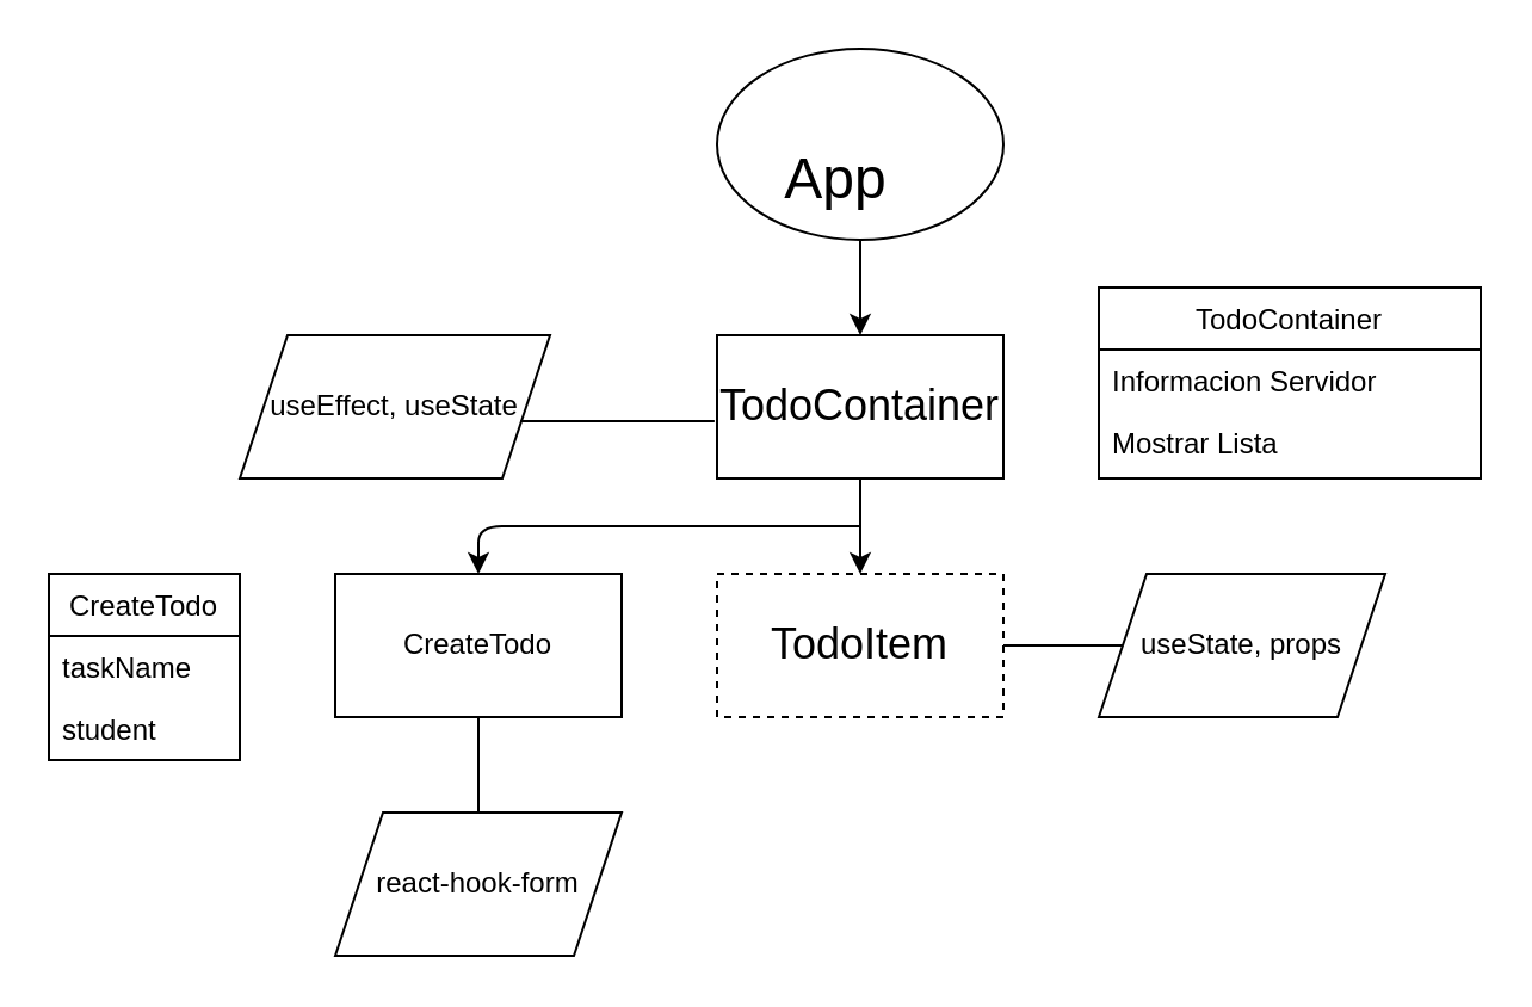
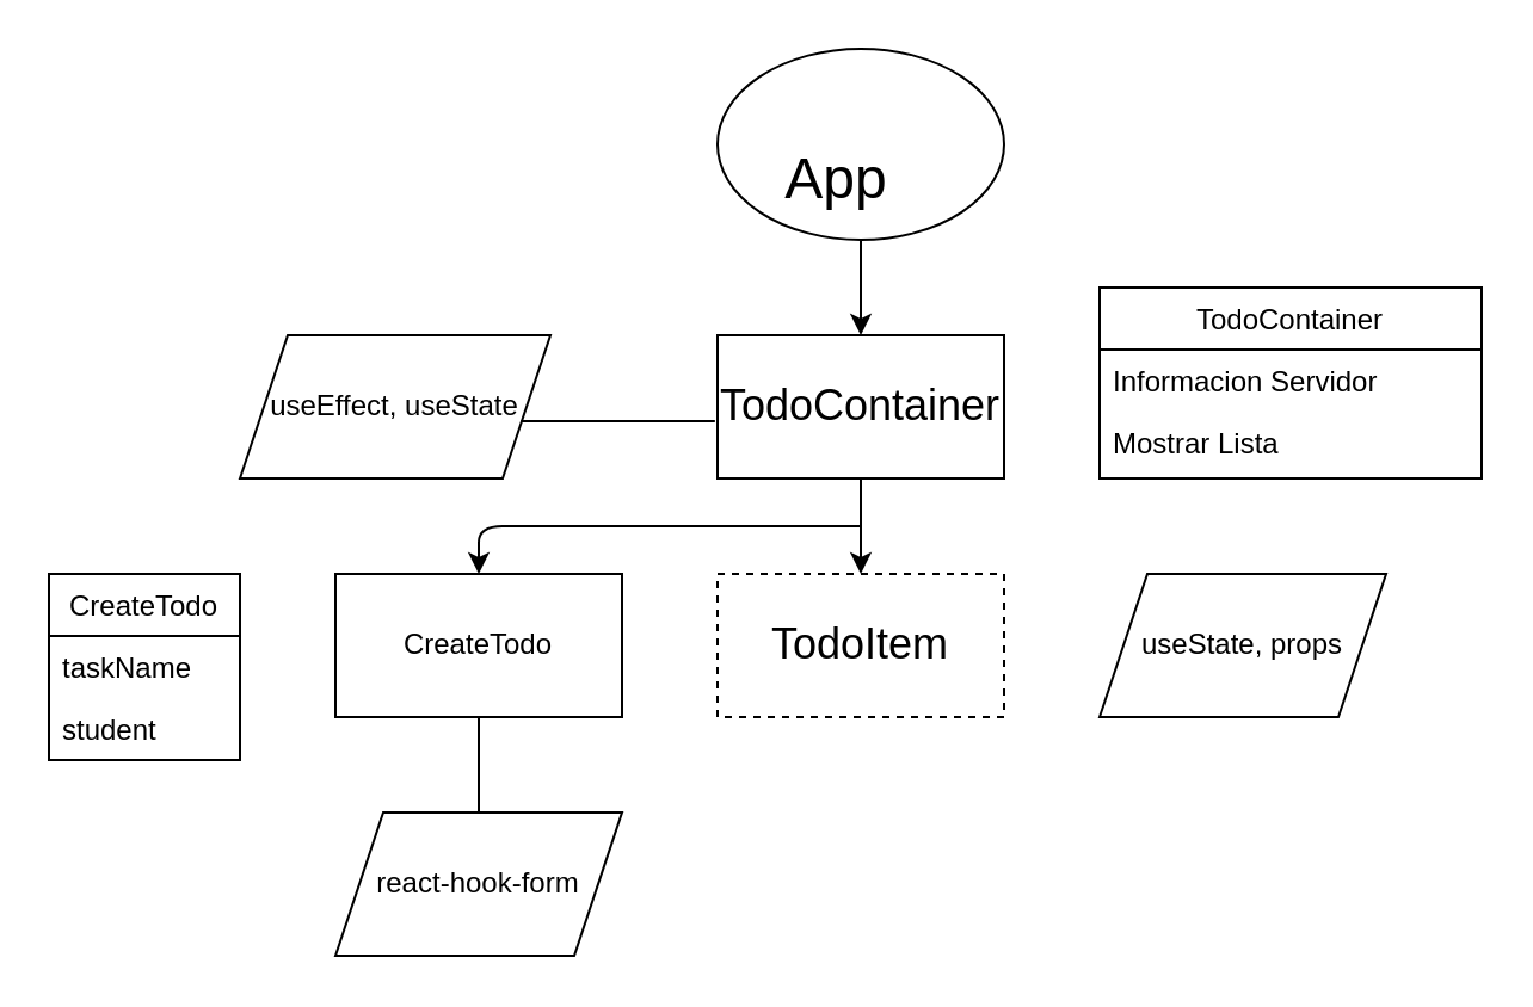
  <mxCell id="0" />
  <mxCell id="1" parent="0" />
  <mxCell id="2" value="" style="ellipse;whiteSpace=wrap;html=1;" vertex="1" parent="1"><mxGeometry x="300" y="20" width="120" height="80" as="geometry" /></mxCell>
  <mxCell id="3" value="&lt;font style=&quot;font-size: 24px&quot;&gt;App&lt;/font&gt;" style="text;html=1;strokeColor=none;fillColor=none;align=center;verticalAlign=middle;whiteSpace=wrap;rounded=0;" vertex="1" parent="1"><mxGeometry x="330" y="65" width="40" height="20" as="geometry" /></mxCell>
  <mxCell id="4" value="" style="endArrow=classic;html=1;exitX=0.5;exitY=1;exitDx=0;exitDy=0;" edge="1" parent="1" source="2"><mxGeometry width="50" height="50" relative="1" as="geometry"><mxPoint x="340" y="150" as="sourcePoint" /><mxPoint x="360" y="140" as="targetPoint" /></mxGeometry></mxCell>
  <mxCell id="5" value="&lt;font style=&quot;font-size: 18px&quot;&gt;TodoContainer&lt;/font&gt;" style="rounded=0;whiteSpace=wrap;html=1;" vertex="1" parent="1"><mxGeometry x="300" y="140" width="120" height="60" as="geometry" /></mxCell>
  <mxCell id="6" value="TodoContainer" style="swimlane;fontStyle=0;childLayout=stackLayout;horizontal=1;startSize=26;horizontalStack=0;resizeParent=1;resizeParentMax=0;resizeLast=0;collapsible=1;marginBottom=0;" vertex="1" parent="1"><mxGeometry x="460" y="120" width="160" height="80" as="geometry" /></mxCell>
  <mxCell id="7" value="Informacion Servidor" style="text;strokeColor=none;fillColor=none;align=left;verticalAlign=top;spacingLeft=4;spacingRight=4;overflow=hidden;rotatable=0;points=[[0,0.5],[1,0.5]];portConstraint=eastwest;" vertex="1" parent="6"><mxGeometry y="26" width="160" height="26" as="geometry" /></mxCell>
  <mxCell id="8" value="Mostrar Lista" style="text;strokeColor=none;fillColor=none;align=left;verticalAlign=top;spacingLeft=4;spacingRight=4;overflow=hidden;rotatable=0;points=[[0,0.5],[1,0.5]];portConstraint=eastwest;" vertex="1" parent="6"><mxGeometry y="52" width="160" height="28" as="geometry" /></mxCell>
  <mxCell id="9" value="&lt;font style=&quot;font-size: 18px&quot;&gt;TodoItem&lt;/font&gt;" style="rounded=0;whiteSpace=wrap;html=1;dashed=1;" vertex="1" parent="1"><mxGeometry x="300" y="240" width="120" height="60" as="geometry" /></mxCell>
  <mxCell id="10" value="" style="endArrow=classic;html=1;entryX=0.5;entryY=0;entryDx=0;entryDy=0;exitX=0.5;exitY=1;exitDx=0;exitDy=0;" edge="1" parent="1" source="5" target="9"><mxGeometry width="50" height="50" relative="1" as="geometry"><mxPoint x="340" y="250" as="sourcePoint" /><mxPoint x="390" y="200" as="targetPoint" /></mxGeometry></mxCell>
  <mxCell id="11" value="CreateTodo" style="rounded=0;whiteSpace=wrap;html=1;" vertex="1" parent="1"><mxGeometry x="140" y="240" width="120" height="60" as="geometry" /></mxCell>
  <mxCell id="12" value="" style="endArrow=classic;html=1;" edge="1" parent="1"><mxGeometry width="50" height="50" relative="1" as="geometry"><mxPoint x="360" y="220" as="sourcePoint" /><mxPoint x="200" y="240" as="targetPoint" /><Array as="points"><mxPoint x="200" y="220" /></Array></mxGeometry></mxCell>
  <mxCell id="13" value="CreateTodo" style="swimlane;fontStyle=0;childLayout=stackLayout;horizontal=1;startSize=26;horizontalStack=0;resizeParent=1;resizeParentMax=0;resizeLast=0;collapsible=1;marginBottom=0;" vertex="1" parent="1"><mxGeometry y="240" width="80" height="78" as="geometry" x="20" /></mxCell>
  <mxCell id="14" value="taskName" style="text;strokeColor=none;fillColor=none;align=left;verticalAlign=top;spacingLeft=4;spacingRight=4;overflow=hidden;rotatable=0;points=[[0,0.5],[1,0.5]];portConstraint=eastwest;" vertex="1" parent="13"><mxGeometry y="26" width="80" height="26" as="geometry" /></mxCell>
  <mxCell id="15" value="student" style="text;strokeColor=none;fillColor=none;align=left;verticalAlign=top;spacingLeft=4;spacingRight=4;overflow=hidden;rotatable=0;points=[[0,0.5],[1,0.5]];portConstraint=eastwest;" vertex="1" parent="13"><mxGeometry y="52" width="80" height="26" as="geometry" /></mxCell>
  <mxCell id="16" value="useEffect, useState" style="shape=parallelogram;perimeter=parallelogramPerimeter;whiteSpace=wrap;html=1;fixedSize=1;" vertex="1" parent="1"><mxGeometry x="100" y="140" width="130" height="60" as="geometry" /></mxCell>
  <mxCell id="17" value="" style="endArrow=none;html=1;entryX=-0.009;entryY=0.601;entryDx=0;entryDy=0;entryPerimeter=0;exitX=0.905;exitY=0.601;exitDx=0;exitDy=0;exitPerimeter=0;" edge="1" parent="1" source="16" target="5"><mxGeometry width="50" height="50" relative="1" as="geometry"><mxPoint x="200" y="176" as="sourcePoint" /><mxPoint x="270" y="160" as="targetPoint" /></mxGeometry></mxCell>
  <mxCell id="18" value="useState, props" style="shape=parallelogram;perimeter=parallelogramPerimeter;whiteSpace=wrap;html=1;fixedSize=1;" vertex="1" parent="1"><mxGeometry x="460" y="240" width="120" height="60" as="geometry" /></mxCell>
- <mxCell id="19" value="" style="endArrow=none;html=1;" edge="1" parent="1" source="9" target="18"><mxGeometry width="50" height="50" relative="1" as="geometry"><mxPoint x="420" y="300" as="sourcePoint" /><mxPoint x="470" y="250" as="targetPoint" /></mxGeometry></mxCell>
  <mxCell id="20" value="react-hook-form" style="shape=parallelogram;perimeter=parallelogramPerimeter;whiteSpace=wrap;html=1;fixedSize=1;" vertex="1" parent="1"><mxGeometry x="140" y="340" width="120" height="60" as="geometry" /></mxCell>
  <mxCell id="21" value="" style="endArrow=none;html=1;" edge="1" parent="1" source="20" target="11"><mxGeometry width="50" height="50" relative="1" as="geometry"><mxPoint x="180" y="350" as="sourcePoint" /><mxPoint x="230" y="300" as="targetPoint" /></mxGeometry></mxCell>
